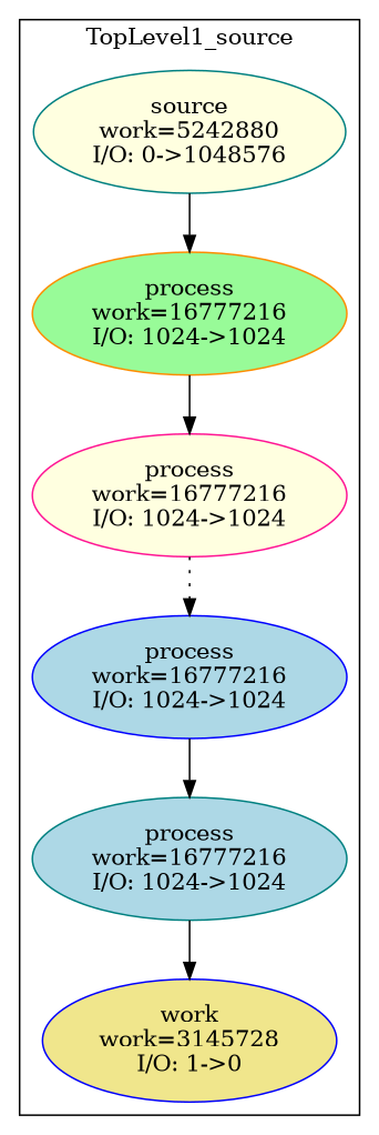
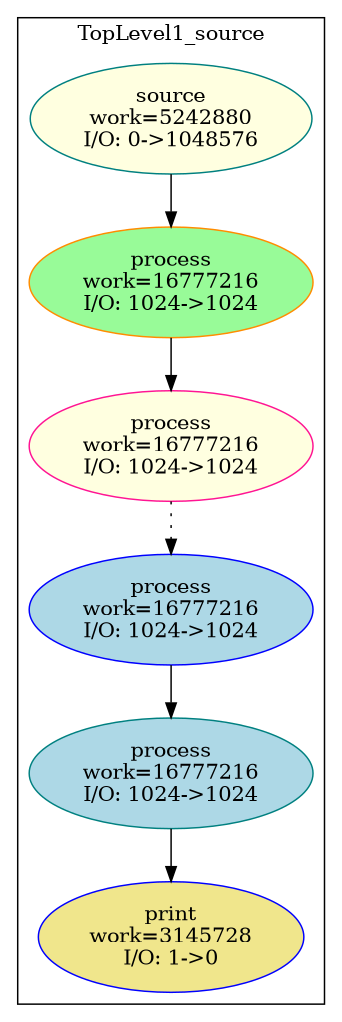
  digraph {
    node [color=teal style=filled fillcolor=lightyellow]
    edge [style=solid]
    n1 [label="source\nwork=5242880\nI/O: 0->1048576"]
    n2 [color=darkorange label="process\nwork=16777216\nI/O: 1024->1024" fillcolor=palegreen]
    n3 [color=deeppink label="process\nwork=16777216\nI/O: 1024->1024"]
    n4 [color=blue label="process\nwork=16777216\nI/O: 1024->1024" fillcolor=lightblue]
    n5 [label="process\nwork=16777216\nI/O: 1024->1024" fillcolor=lightblue]
-   n6 [color=blue label="work\nwork=3145728\nI/O: 1->0" fillcolor=khaki]
+   n6 [color=blue label="print\nwork=3145728\nI/O: 1->0" fillcolor=khaki]
    subgraph cluster_1 {
      color=black
      label=TopLevel1_source
      n1
      n2
      n3
      n4
      n5
      n6
    }
    n1 -> n2
    n2 -> n3
    n3 -> n4 [style=dotted]
    n4 -> n5
    n5 -> n6
  }
